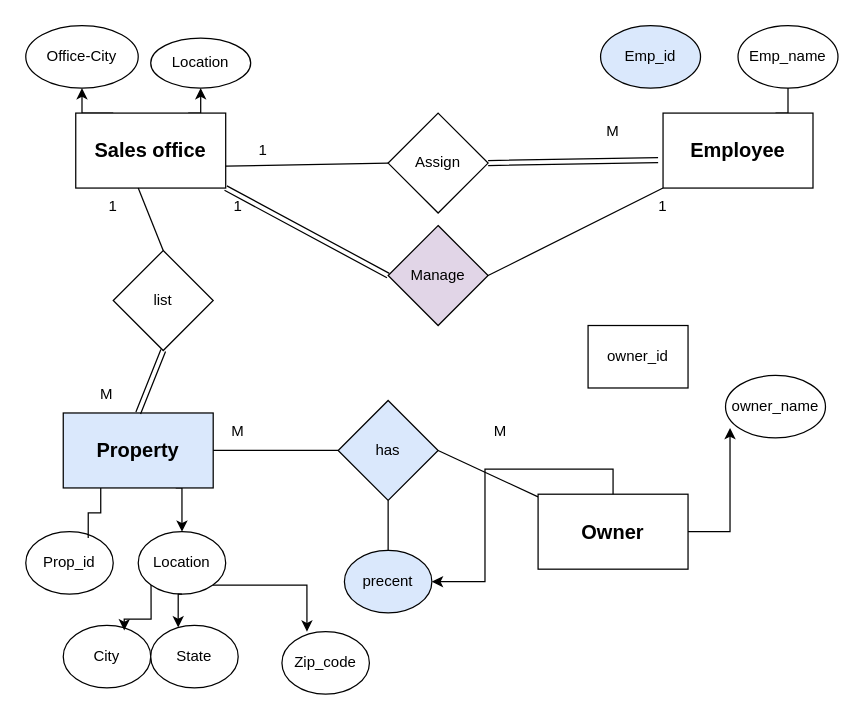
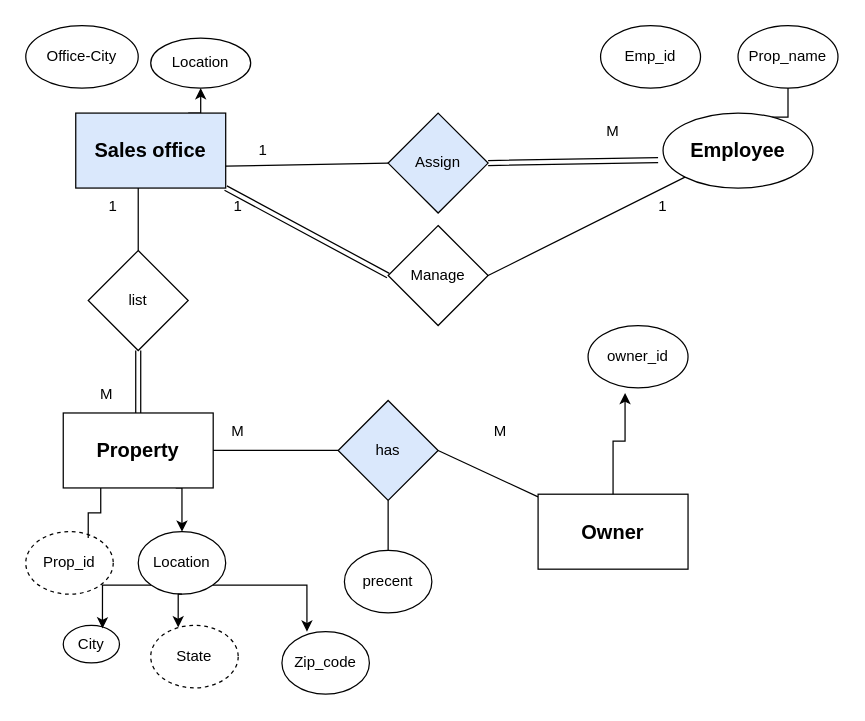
  <mxCell id="0" />
  <mxCell id="1" parent="0" />
- <mxCell id="2" style="edgeStyle=orthogonalEdgeStyle;rounded=0;orthogonalLoop=1;jettySize=auto;html=1;exitX=0.25;exitY=0;exitDx=0;exitDy=0;entryX=0.5;entryY=1;entryDx=0;entryDy=0;" edge="1" parent="1" source="4" target="5"><mxGeometry relative="1" as="geometry" /></mxCell>
  <mxCell id="3" style="edgeStyle=orthogonalEdgeStyle;rounded=0;orthogonalLoop=1;jettySize=auto;html=1;exitX=0.75;exitY=0;exitDx=0;exitDy=0;" edge="1" parent="1" source="4"><mxGeometry relative="1" as="geometry"><mxPoint x="160" y="70" as="targetPoint" /></mxGeometry></mxCell>
- <mxCell id="4" value="&lt;font style=&quot;font-size: 16px;&quot;&gt;&lt;b&gt;Sales office&lt;/b&gt;&lt;/font&gt;" style="rounded=0;whiteSpace=wrap;html=1;" vertex="1" parent="1"><mxGeometry x="60" y="90" width="120" height="60" as="geometry" /></mxCell>
+ <mxCell id="4" value="&lt;font style=&quot;font-size: 16px;&quot;&gt;&lt;b&gt;Sales office&lt;/b&gt;&lt;/font&gt;" style="rounded=0;whiteSpace=wrap;html=1;fillColor=#dae8fc;" vertex="1" parent="1"><mxGeometry x="60" y="90" width="120" height="60" as="geometry" /></mxCell>
  <mxCell id="5" value="Office-City" style="ellipse;whiteSpace=wrap;html=1;" vertex="1" parent="1"><mxGeometry x="20" y="20" width="90" height="50" as="geometry" /></mxCell>
  <mxCell id="6" style="edgeStyle=orthogonalEdgeStyle;rounded=0;orthogonalLoop=1;jettySize=auto;html=1;exitX=0.75;exitY=0;exitDx=0;exitDy=0;entryX=0.5;entryY=1;entryDx=0;entryDy=0;endArrow=none;" edge="1" parent="1" source="7" target="14"><mxGeometry relative="1" as="geometry" /></mxCell>
- <mxCell id="7" value="&lt;font style=&quot;font-size: 16px;&quot;&gt;&lt;b&gt;Employee&lt;/b&gt;&lt;/font&gt;" style="rounded=0;whiteSpace=wrap;html=1;" vertex="1" parent="1"><mxGeometry x="530" y="90" width="120" height="60" as="geometry" /></mxCell>
- <mxCell id="8" value="Assign" style="rhombus;whiteSpace=wrap;html=1;" vertex="1" parent="1"><mxGeometry x="310" y="90" width="80" height="80" as="geometry" /></mxCell>
+ <mxCell id="7" value="&lt;font style=&quot;font-size: 16px;&quot;&gt;&lt;b&gt;Employee&lt;/b&gt;&lt;/font&gt;" style="ellipse;whiteSpace=wrap;html=1;" vertex="1" parent="1"><mxGeometry x="530" y="90" width="120" height="60" as="geometry" /></mxCell>
+ <mxCell id="8" value="Assign" style="rhombus;whiteSpace=wrap;html=1;fillColor=#dae8fc;" vertex="1" parent="1"><mxGeometry x="310" y="90" width="80" height="80" as="geometry" /></mxCell>
  <mxCell id="9" value="" style="endArrow=none;html=1;rounded=0;exitX=1;exitY=0.75;exitDx=0;exitDy=0;entryX=0;entryY=0.5;entryDx=0;entryDy=0;" edge="1" parent="1" target="8"><mxGeometry width="50" height="50" relative="1" as="geometry"><mxPoint x="180" y="132.5" as="sourcePoint" /><mxPoint x="310" y="127.5" as="targetPoint" /></mxGeometry></mxCell>
  <mxCell id="10" value="" style="endArrow=none;html=1;rounded=0;entryX=-0.033;entryY=0.627;entryDx=0;entryDy=0;entryPerimeter=0;shape=link;" edge="1" parent="1" target="7"><mxGeometry width="50" height="50" relative="1" as="geometry"><mxPoint x="390" y="130" as="sourcePoint" /><mxPoint x="440" y="80" as="targetPoint" /></mxGeometry></mxCell>
  <mxCell id="11" value="1" style="text;html=1;align=center;verticalAlign=middle;whiteSpace=wrap;rounded=0;" vertex="1" parent="1"><mxGeometry x="180" y="105" width="60" height="30" as="geometry" /></mxCell>
  <mxCell id="12" value="M" style="text;html=1;align=center;verticalAlign=middle;whiteSpace=wrap;rounded=0;" vertex="1" parent="1"><mxGeometry x="460" y="90" width="60" height="30" as="geometry" /></mxCell>
- <mxCell id="13" value="Emp_id" style="ellipse;whiteSpace=wrap;html=1;fillColor=#dae8fc;" vertex="1" parent="1"><mxGeometry x="480" y="20" width="80" height="50" as="geometry" /></mxCell>
- <mxCell id="14" value="Emp_name" style="ellipse;whiteSpace=wrap;html=1;" vertex="1" parent="1"><mxGeometry x="590" y="20" width="80" height="50" as="geometry" /></mxCell>
- <mxCell id="15" value="Manage" style="rhombus;whiteSpace=wrap;html=1;fillColor=#e1d5e7;" vertex="1" parent="1"><mxGeometry x="310" y="180" width="80" height="80" as="geometry" /></mxCell>
+ <mxCell id="13" value="Emp_id" style="ellipse;whiteSpace=wrap;html=1;" vertex="1" parent="1"><mxGeometry x="480" y="20" width="80" height="50" as="geometry" /></mxCell>
+ <mxCell id="14" value="Prop_name" style="ellipse;whiteSpace=wrap;html=1;" vertex="1" parent="1"><mxGeometry x="590" y="20" width="80" height="50" as="geometry" /></mxCell>
+ <mxCell id="15" value="Manage" style="rhombus;whiteSpace=wrap;html=1;" vertex="1" parent="1"><mxGeometry x="310" y="180" width="80" height="80" as="geometry" /></mxCell>
  <mxCell id="16" value="" style="endArrow=none;html=1;rounded=0;entryX=0;entryY=1;entryDx=0;entryDy=0;" edge="1" parent="1" target="7"><mxGeometry width="50" height="50" relative="1" as="geometry"><mxPoint x="390" y="220" as="sourcePoint" /><mxPoint x="440" y="170" as="targetPoint" /></mxGeometry></mxCell>
  <mxCell id="17" value="" style="endArrow=none;html=1;rounded=0;entryX=0;entryY=0.5;entryDx=0;entryDy=0;exitX=1;exitY=1;exitDx=0;exitDy=0;shape=link;" edge="1" parent="1" source="4" target="15"><mxGeometry width="50" height="50" relative="1" as="geometry"><mxPoint x="230" y="220" as="sourcePoint" /><mxPoint x="280" y="170" as="targetPoint" /></mxGeometry></mxCell>
  <mxCell id="18" value="1" style="text;html=1;align=center;verticalAlign=middle;whiteSpace=wrap;rounded=0;" vertex="1" parent="1"><mxGeometry x="160" y="150" width="60" height="30" as="geometry" /></mxCell>
  <mxCell id="19" value="1" style="text;html=1;align=center;verticalAlign=middle;whiteSpace=wrap;rounded=0;" vertex="1" parent="1"><mxGeometry x="500" y="150" width="60" height="30" as="geometry" /></mxCell>
  <mxCell id="20" style="edgeStyle=orthogonalEdgeStyle;rounded=0;orthogonalLoop=1;jettySize=auto;html=1;exitX=0.75;exitY=1;exitDx=0;exitDy=0;entryX=0.5;entryY=0;entryDx=0;entryDy=0;" edge="1" parent="1" source="21" target="23"><mxGeometry relative="1" as="geometry" /></mxCell>
- <mxCell id="21" value="&lt;b style=&quot;font-size: 16px;&quot;&gt;Property&lt;/b&gt;" style="rounded=0;whiteSpace=wrap;html=1;fillColor=#dae8fc;" vertex="1" parent="1"><mxGeometry x="50" y="330" width="120" height="60" as="geometry" /></mxCell>
- <mxCell id="22" value="Prop_id" style="ellipse;whiteSpace=wrap;html=1;" vertex="1" parent="1"><mxGeometry x="20" y="425" width="70" height="50" as="geometry" /></mxCell>
+ <mxCell id="21" value="&lt;b style=&quot;font-size: 16px;&quot;&gt;Property&lt;/b&gt;" style="rounded=0;whiteSpace=wrap;html=1;" vertex="1" parent="1"><mxGeometry x="50" y="330" width="120" height="60" as="geometry" /></mxCell>
+ <mxCell id="22" value="Prop_id" style="ellipse;whiteSpace=wrap;html=1;dashed=1;" vertex="1" parent="1"><mxGeometry x="20" y="425" width="70" height="50" as="geometry" /></mxCell>
  <mxCell id="23" value="Location" style="ellipse;whiteSpace=wrap;html=1;" vertex="1" parent="1"><mxGeometry x="110" y="425" width="70" height="50" as="geometry" /></mxCell>
- <mxCell id="24" value="City" style="ellipse;whiteSpace=wrap;html=1;" vertex="1" parent="1"><mxGeometry x="50" y="500" width="70" height="50" as="geometry" /></mxCell>
- <mxCell id="25" value="State" style="ellipse;whiteSpace=wrap;html=1;" vertex="1" parent="1"><mxGeometry x="120" y="500" width="70" height="50" as="geometry" /></mxCell>
+ <mxCell id="24" value="City" style="ellipse;whiteSpace=wrap;html=1;" vertex="1" parent="1"><mxGeometry x="50" y="500" width="45" height="30" as="geometry" /></mxCell>
+ <mxCell id="25" value="State" style="ellipse;whiteSpace=wrap;html=1;dashed=1;" vertex="1" parent="1"><mxGeometry x="120" y="500" width="70" height="50" as="geometry" /></mxCell>
  <mxCell id="26" value="Zip_code" style="ellipse;whiteSpace=wrap;html=1;" vertex="1" parent="1"><mxGeometry x="225" y="505" width="70" height="50" as="geometry" /></mxCell>
  <mxCell id="27" style="edgeStyle=orthogonalEdgeStyle;rounded=0;orthogonalLoop=1;jettySize=auto;html=1;exitX=0;exitY=1;exitDx=0;exitDy=0;entryX=0.697;entryY=0.08;entryDx=0;entryDy=0;entryPerimeter=0;" edge="1" parent="1" source="23" target="24"><mxGeometry relative="1" as="geometry" /></mxCell>
  <mxCell id="28" style="edgeStyle=orthogonalEdgeStyle;rounded=0;orthogonalLoop=1;jettySize=auto;html=1;exitX=0.5;exitY=1;exitDx=0;exitDy=0;entryX=0.314;entryY=0.032;entryDx=0;entryDy=0;entryPerimeter=0;" edge="1" parent="1" source="23" target="25"><mxGeometry relative="1" as="geometry" /></mxCell>
  <mxCell id="29" style="edgeStyle=orthogonalEdgeStyle;rounded=0;orthogonalLoop=1;jettySize=auto;html=1;exitX=1;exitY=1;exitDx=0;exitDy=0;entryX=0.286;entryY=0;entryDx=0;entryDy=0;entryPerimeter=0;" edge="1" parent="1" source="23" target="26"><mxGeometry relative="1" as="geometry" /></mxCell>
  <mxCell id="30" style="edgeStyle=orthogonalEdgeStyle;rounded=0;orthogonalLoop=1;jettySize=auto;html=1;exitX=0.25;exitY=1;exitDx=0;exitDy=0;entryX=0.714;entryY=0.1;entryDx=0;entryDy=0;entryPerimeter=0;endArrow=none;" edge="1" parent="1" source="21" target="22"><mxGeometry relative="1" as="geometry" /></mxCell>
- <mxCell id="31" value="list" style="rhombus;whiteSpace=wrap;html=1;" vertex="1" parent="1"><mxGeometry x="90" y="200" width="80" height="80" as="geometry" /></mxCell>
+ <mxCell id="31" value="list" style="rhombus;whiteSpace=wrap;html=1;" vertex="1" parent="1"><mxGeometry x="70" y="200" width="80" height="80" as="geometry" /></mxCell>
  <mxCell id="32" value="" style="endArrow=none;html=1;rounded=0;exitX=0.5;exitY=0;exitDx=0;exitDy=0;" edge="1" parent="1" source="31"><mxGeometry width="50" height="50" relative="1" as="geometry"><mxPoint x="60" y="200" as="sourcePoint" /><mxPoint x="110" y="150" as="targetPoint" /></mxGeometry></mxCell>
  <mxCell id="33" value="" style="endArrow=none;html=1;rounded=0;entryX=0.5;entryY=1;entryDx=0;entryDy=0;exitX=0.5;exitY=0;exitDx=0;exitDy=0;shape=link;" edge="1" parent="1" source="21" target="31"><mxGeometry width="50" height="50" relative="1" as="geometry"><mxPoint x="-10" y="330" as="sourcePoint" /><mxPoint x="40" y="280" as="targetPoint" /></mxGeometry></mxCell>
  <mxCell id="34" value="M" style="text;html=1;align=center;verticalAlign=middle;whiteSpace=wrap;rounded=0;" vertex="1" parent="1"><mxGeometry x="55" y="300" width="60" height="30" as="geometry" /></mxCell>
  <mxCell id="35" value="1" style="text;html=1;align=center;verticalAlign=middle;whiteSpace=wrap;rounded=0;" vertex="1" parent="1"><mxGeometry x="60" y="150" width="60" height="30" as="geometry" /></mxCell>
  <mxCell id="36" value="has" style="rhombus;whiteSpace=wrap;html=1;fillColor=#dae8fc;" vertex="1" parent="1"><mxGeometry x="270" y="320" width="80" height="80" as="geometry" /></mxCell>
  <mxCell id="37" value="" style="endArrow=none;html=1;rounded=0;entryX=0;entryY=0.5;entryDx=0;entryDy=0;" edge="1" parent="1" target="36"><mxGeometry width="50" height="50" relative="1" as="geometry"><mxPoint x="170" y="360" as="sourcePoint" /><mxPoint x="220" y="310" as="targetPoint" /></mxGeometry></mxCell>
  <mxCell id="38" value="" style="endArrow=none;html=1;rounded=0;" edge="1" parent="1" target="39"><mxGeometry width="50" height="50" relative="1" as="geometry"><mxPoint x="350" y="360" as="sourcePoint" /><mxPoint x="420" y="360" as="targetPoint" /></mxGeometry></mxCell>
  <mxCell id="39" value="&lt;b style=&quot;font-size: 16px;&quot;&gt;Owner&lt;/b&gt;" style="rounded=0;whiteSpace=wrap;html=1;" vertex="1" parent="1"><mxGeometry x="430" y="395" width="120" height="60" as="geometry" /></mxCell>
- <mxCell id="40" value="owner_id" style="whiteSpace=wrap;html=1;rounded=0;" vertex="1" parent="1"><mxGeometry x="470" y="260" width="80" height="50" as="geometry" /></mxCell>
- <mxCell id="41" value="owner_name" style="ellipse;whiteSpace=wrap;html=1;" vertex="1" parent="1"><mxGeometry x="580" y="300" width="80" height="50" as="geometry" /></mxCell>
- <mxCell id="42" style="edgeStyle=orthogonalEdgeStyle;rounded=0;orthogonalLoop=1;jettySize=auto;html=1;exitX=0.5;exitY=0;exitDx=0;exitDy=0;" edge="1" parent="1" source="39" target="46"><mxGeometry relative="1" as="geometry" /></mxCell>
- <mxCell id="43" style="edgeStyle=orthogonalEdgeStyle;rounded=0;orthogonalLoop=1;jettySize=auto;html=1;exitX=1;exitY=0.5;exitDx=0;exitDy=0;entryX=0.045;entryY=0.84;entryDx=0;entryDy=0;entryPerimeter=0;" edge="1" parent="1" source="39" target="41"><mxGeometry relative="1" as="geometry" /></mxCell>
+ <mxCell id="40" value="owner_id" style="ellipse;whiteSpace=wrap;html=1;" vertex="1" parent="1"><mxGeometry x="470" y="260" width="80" height="50" as="geometry" /></mxCell>
+ <mxCell id="42" style="edgeStyle=orthogonalEdgeStyle;rounded=0;orthogonalLoop=1;jettySize=auto;html=1;exitX=0.5;exitY=0;exitDx=0;exitDy=0;entryX=0.37;entryY=1.08;entryDx=0;entryDy=0;entryPerimeter=0;" edge="1" parent="1" source="39" target="40"><mxGeometry relative="1" as="geometry" /></mxCell>
  <mxCell id="44" value="M" style="text;html=1;align=center;verticalAlign=middle;whiteSpace=wrap;rounded=0;" vertex="1" parent="1"><mxGeometry x="160" y="330" width="60" height="30" as="geometry" /></mxCell>
  <mxCell id="45" value="M" style="text;html=1;align=center;verticalAlign=middle;whiteSpace=wrap;rounded=0;" vertex="1" parent="1"><mxGeometry x="370" y="330" width="60" height="30" as="geometry" /></mxCell>
- <mxCell id="46" value="precent" style="ellipse;whiteSpace=wrap;html=1;fillColor=#dae8fc;" vertex="1" parent="1"><mxGeometry x="275" y="440" width="70" height="50" as="geometry" /></mxCell>
+ <mxCell id="46" value="precent" style="ellipse;whiteSpace=wrap;html=1;" vertex="1" parent="1"><mxGeometry x="275" y="440" width="70" height="50" as="geometry" /></mxCell>
  <mxCell id="47" value="" style="endArrow=none;html=1;rounded=0;exitX=0.5;exitY=0;exitDx=0;exitDy=0;" edge="1" parent="1" source="46"><mxGeometry width="50" height="50" relative="1" as="geometry"><mxPoint x="260" y="450" as="sourcePoint" /><mxPoint x="310" y="400" as="targetPoint" /></mxGeometry></mxCell>
  <mxCell id="48" value="Location" style="ellipse;whiteSpace=wrap;html=1;" vertex="1" parent="1"><mxGeometry x="120" y="30" width="80" height="40" as="geometry" /></mxCell>
